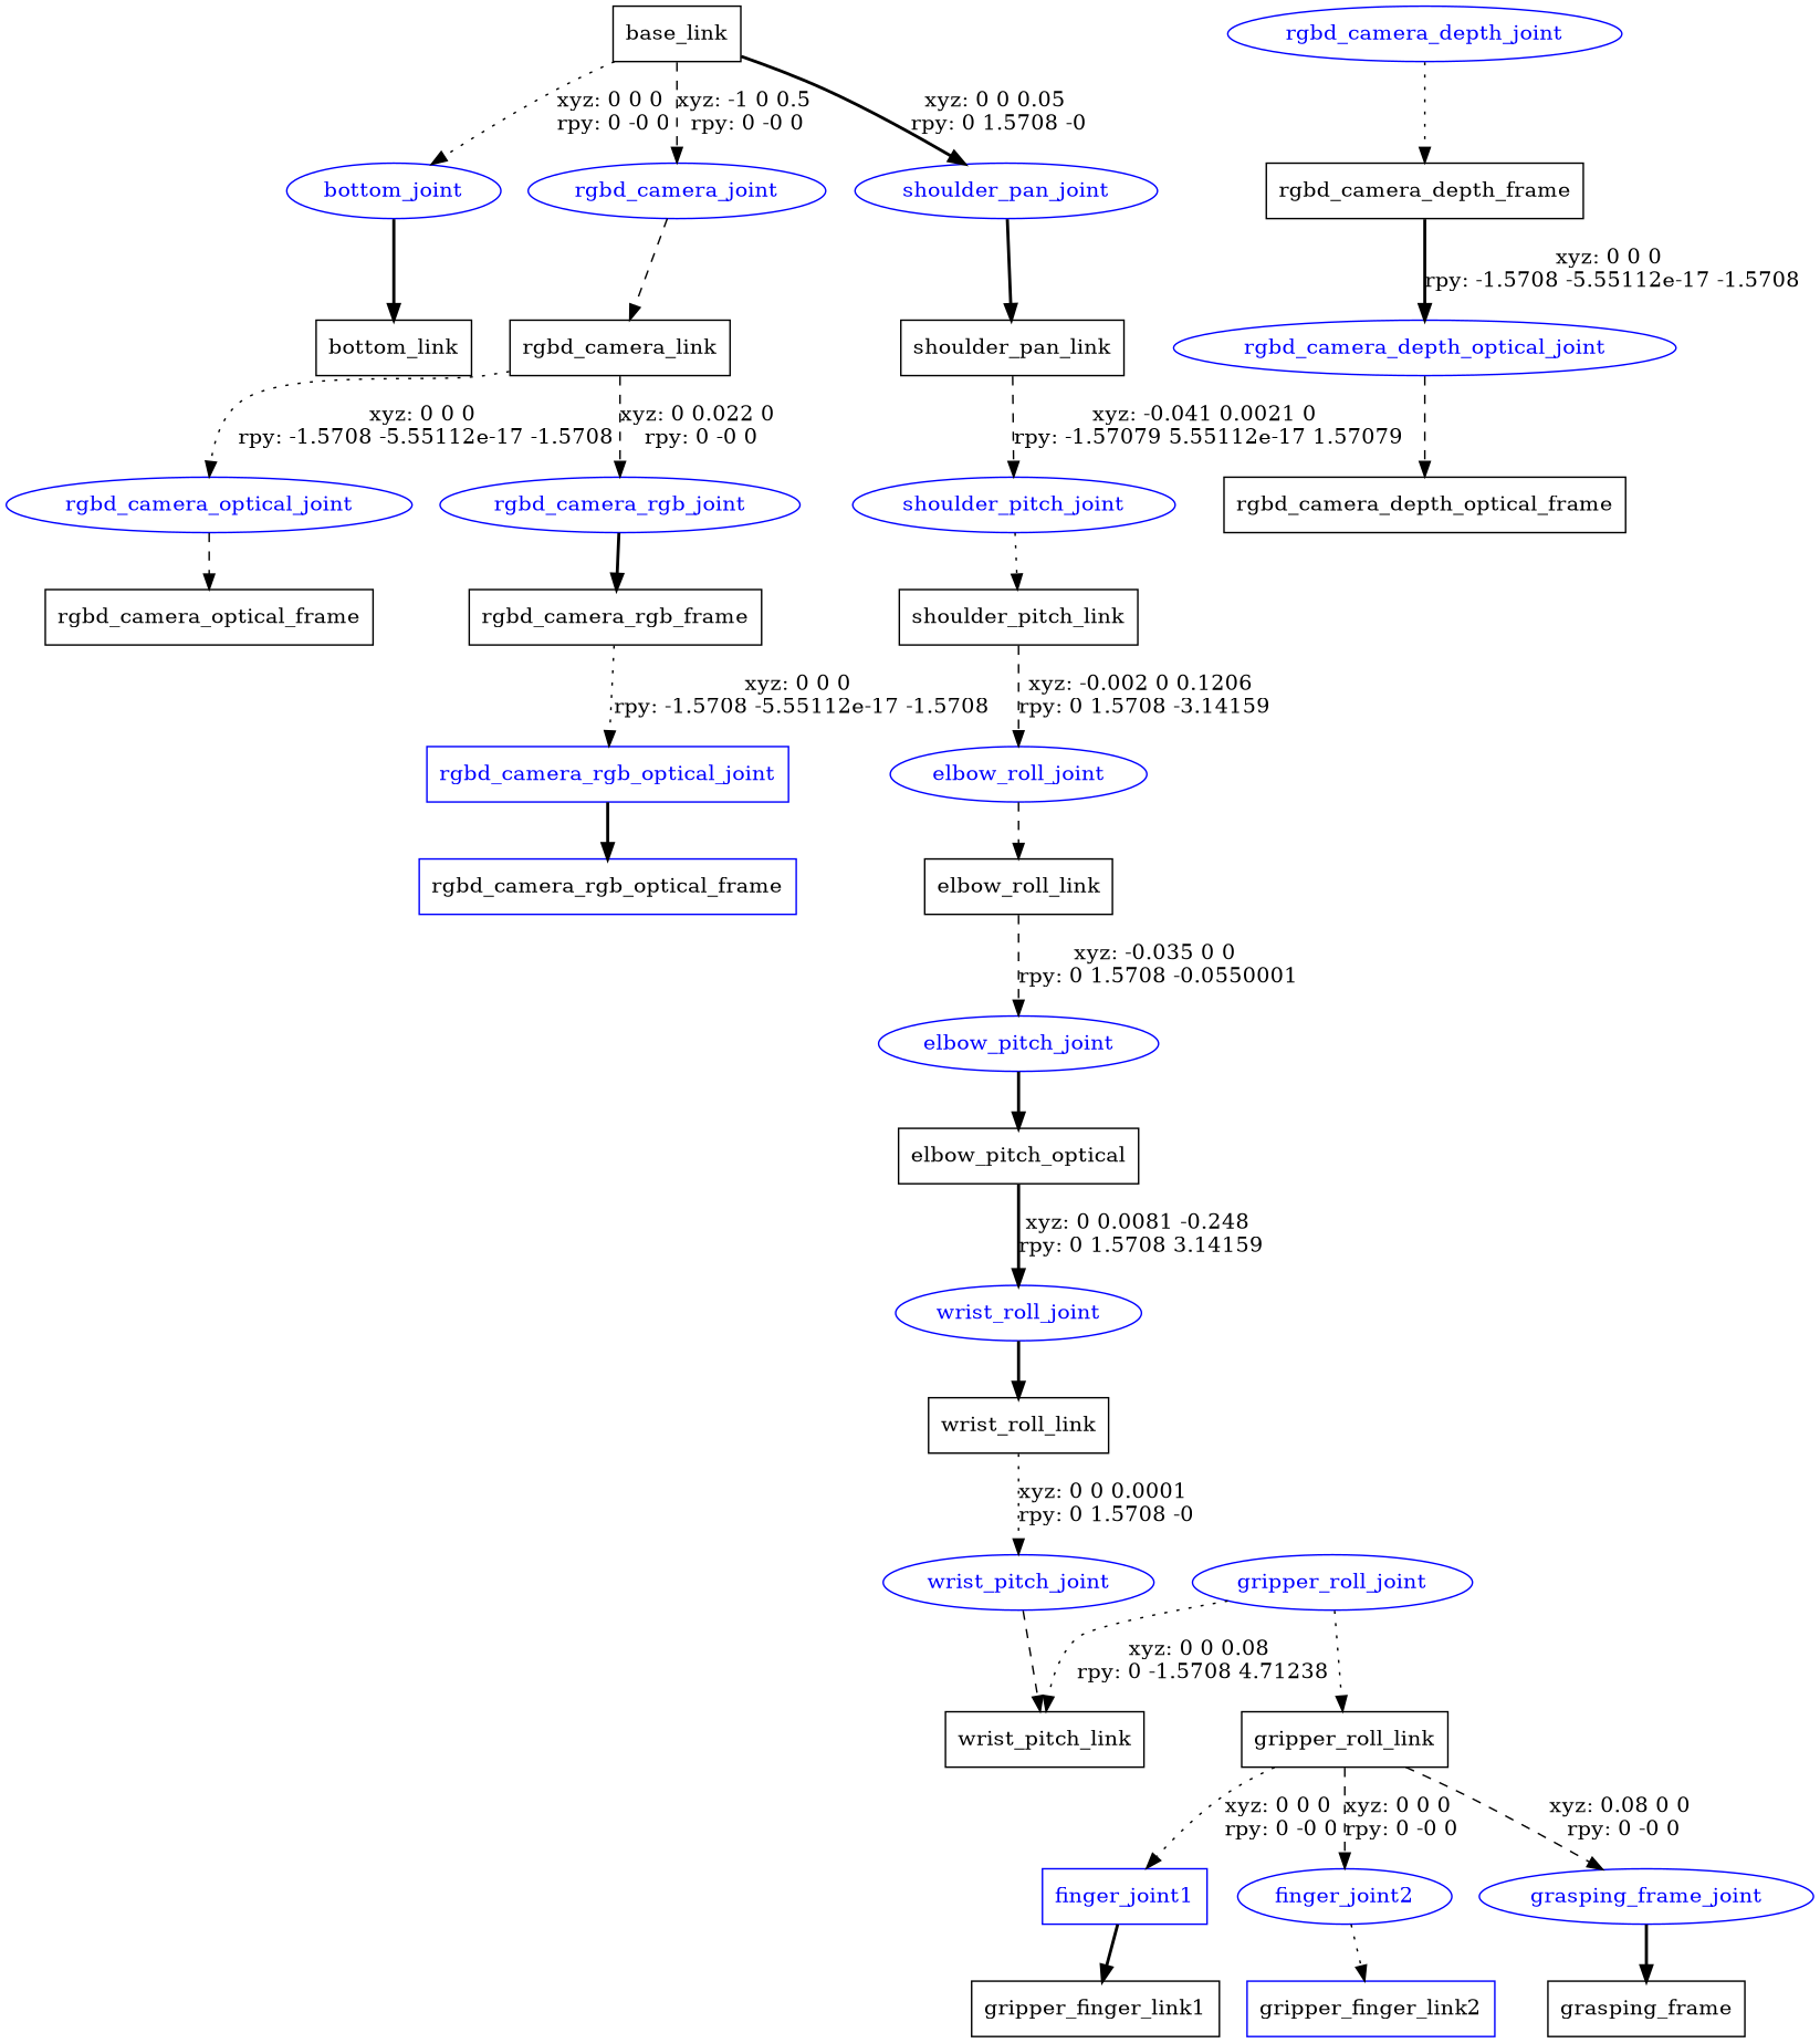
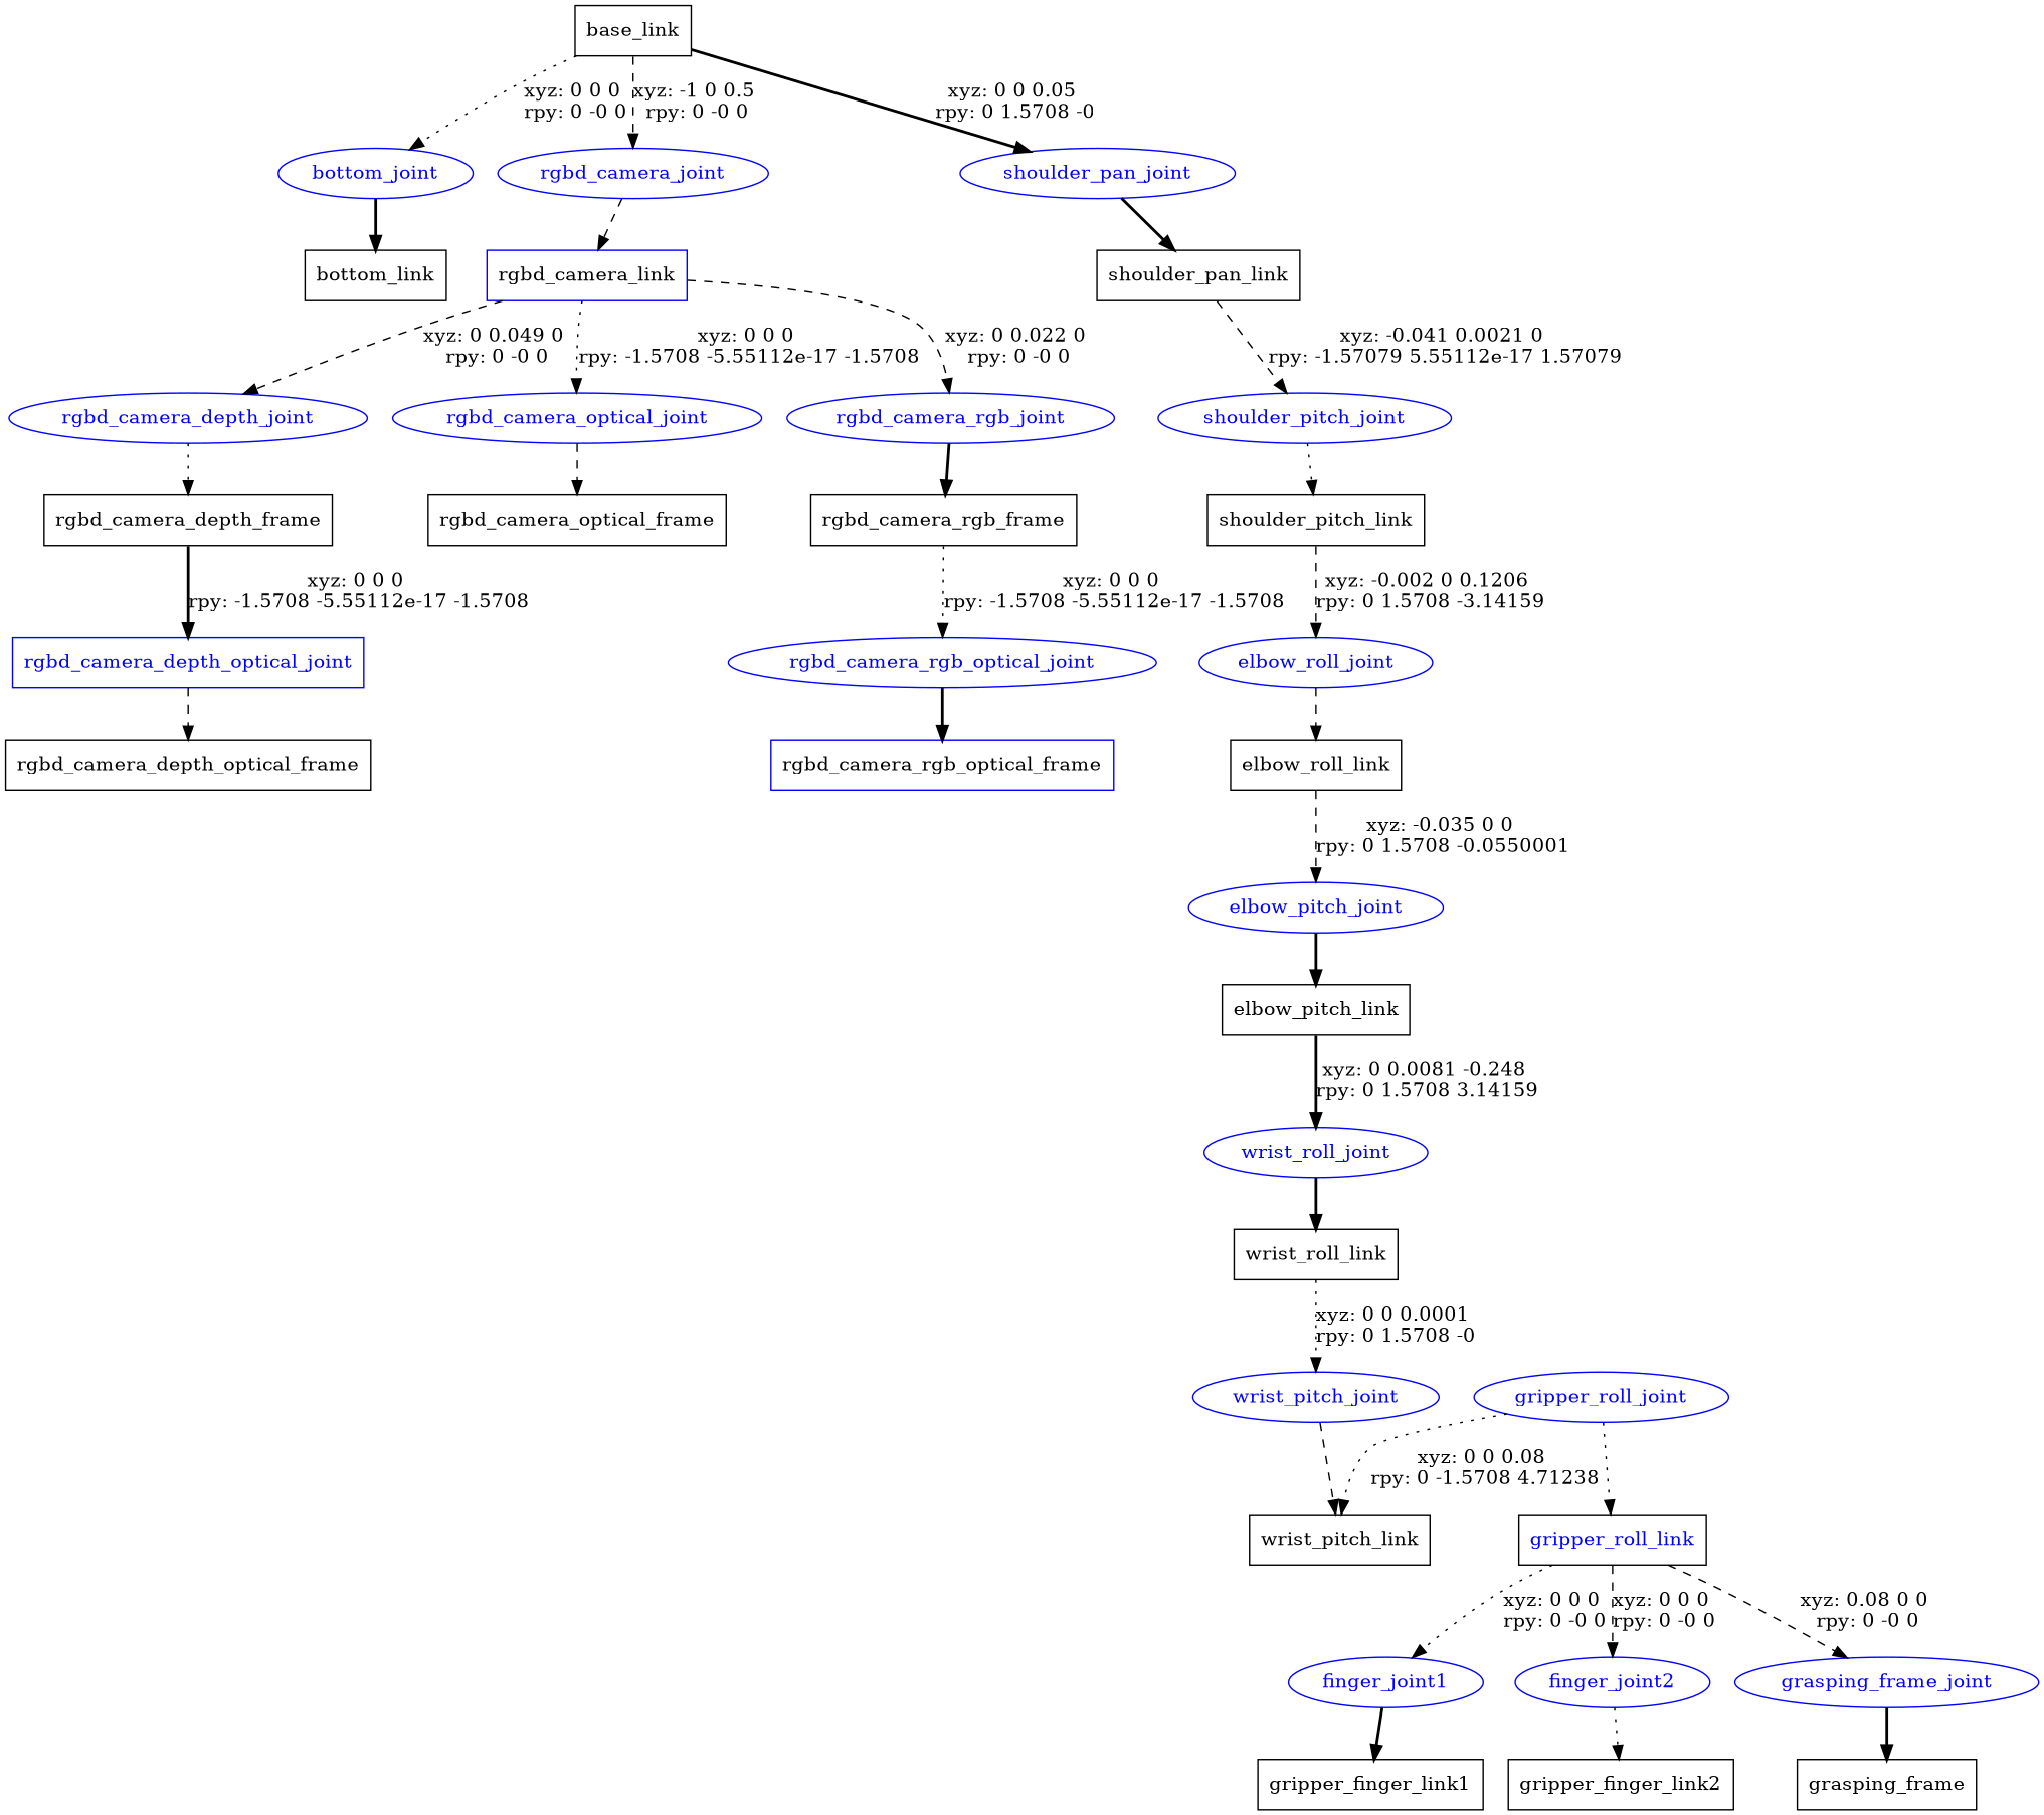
  digraph {
    node [shape=box color=blue]
    edge [style=dashed]
    n1 [label=base_link color=""]
    bottom_joint [fontcolor=blue shape=ellipse]
    rgbd_camera_joint [fontcolor=blue shape=ellipse]
    shoulder_pan_joint [fontcolor=blue shape=ellipse]
    n5 [label=bottom_link color=""]
-   n6 [label=rgbd_camera_link color=""]
+   n6 [label=rgbd_camera_link]
    n7 [label=shoulder_pan_link color=""]
    rgbd_camera_depth_joint [fontcolor=blue shape=ellipse]
    rgbd_camera_optical_joint [fontcolor=blue shape=ellipse]
    rgbd_camera_rgb_joint [fontcolor=blue shape=ellipse]
    n11 [label=rgbd_camera_depth_frame color=""]
    n12 [label=rgbd_camera_optical_frame color=""]
    n13 [label=rgbd_camera_rgb_frame color=""]
-   rgbd_camera_depth_optical_joint [fontcolor=blue shape=ellipse]
+   rgbd_camera_depth_optical_joint [fontcolor=blue]
    n15 [label=rgbd_camera_depth_optical_frame color=""]
-   rgbd_camera_rgb_optical_joint [fontcolor=blue]
+   rgbd_camera_rgb_optical_joint [fontcolor=blue shape=ellipse]
    n17 [label=rgbd_camera_rgb_optical_frame]
    shoulder_pitch_joint [fontcolor=blue shape=ellipse]
    n19 [label=shoulder_pitch_link color=""]
    elbow_roll_joint [fontcolor=blue shape=ellipse]
    n21 [label=elbow_roll_link color=""]
    elbow_pitch_joint [fontcolor=blue shape=ellipse]
-   n23 [label=elbow_pitch_optical color=""]
+   n23 [label=elbow_pitch_link color=""]
    wrist_roll_joint [fontcolor=blue shape=ellipse]
    n25 [label=wrist_roll_link color=""]
    wrist_pitch_joint [fontcolor=blue shape=ellipse]
    n27 [label=wrist_pitch_link color=""]
    gripper_roll_joint [fontcolor=blue shape=ellipse]
-   n29 [label=gripper_roll_link color=""]
-   finger_joint1 [fontcolor=blue]
+   n29 [label=gripper_roll_link fontcolor=blue color=""]
+   finger_joint1 [fontcolor=blue shape=ellipse]
    finger_joint2 [fontcolor=blue shape=ellipse]
    grasping_frame_joint [fontcolor=blue shape=ellipse]
    n33 [label=gripper_finger_link1 color=""]
-   n34 [label=gripper_finger_link2]
+   n34 [label=gripper_finger_link2 color=""]
    n35 [label=grasping_frame color=""]
    n1 -> bottom_joint [label="xyz: 0 0 0 \nrpy: 0 -0 0" style=dotted]
    n1 -> rgbd_camera_joint [label="xyz: -1 0 0.5 \nrpy: 0 -0 0"]
    n1 -> shoulder_pan_joint [label="xyz: 0 0 0.05 \nrpy: 0 1.5708 -0" style=bold]
    bottom_joint -> n5 [style=bold]
    rgbd_camera_joint -> n6
    shoulder_pan_joint -> n7 [style=bold]
+   n6 -> rgbd_camera_depth_joint [label="xyz: 0 0.049 0 \nrpy: 0 -0 0"]
    n6 -> rgbd_camera_optical_joint [label="xyz: 0 0 0 \nrpy: -1.5708 -5.55112e-17 -1.5708" style=dotted]
    n6 -> rgbd_camera_rgb_joint [label="xyz: 0 0.022 0 \nrpy: 0 -0 0"]
    n7 -> shoulder_pitch_joint [label="xyz: -0.041 0.0021 0 \nrpy: -1.57079 5.55112e-17 1.57079"]
    rgbd_camera_depth_joint -> n11 [style=dotted]
    rgbd_camera_optical_joint -> n12
    rgbd_camera_rgb_joint -> n13 [style=bold]
    n11 -> rgbd_camera_depth_optical_joint [label="xyz: 0 0 0 \nrpy: -1.5708 -5.55112e-17 -1.5708" style=bold]
    n13 -> rgbd_camera_rgb_optical_joint [label="xyz: 0 0 0 \nrpy: -1.5708 -5.55112e-17 -1.5708" style=dotted]
    rgbd_camera_depth_optical_joint -> n15
    rgbd_camera_rgb_optical_joint -> n17 [style=bold]
    shoulder_pitch_joint -> n19 [style=dotted]
    n19 -> elbow_roll_joint [label="xyz: -0.002 0 0.1206 \nrpy: 0 1.5708 -3.14159"]
    elbow_roll_joint -> n21
    n21 -> elbow_pitch_joint [label="xyz: -0.035 0 0 \nrpy: 0 1.5708 -0.0550001"]
    elbow_pitch_joint -> n23 [style=bold]
    n23 -> wrist_roll_joint [label="xyz: 0 0.0081 -0.248 \nrpy: 0 1.5708 3.14159" style=bold]
    wrist_roll_joint -> n25 [style=bold]
    n25 -> wrist_pitch_joint [label="xyz: 0 0 0.0001 \nrpy: 0 1.5708 -0" style=dotted]
    wrist_pitch_joint -> n27
    gripper_roll_joint -> n27 [label="xyz: 0 0 0.08 \nrpy: 0 -1.5708 4.71238" style=dotted]
    gripper_roll_joint -> n29 [style=dotted]
    n29 -> finger_joint1 [label="xyz: 0 0 0 \nrpy: 0 -0 0" style=dotted]
    n29 -> finger_joint2 [label="xyz: 0 0 0 \nrpy: 0 -0 0"]
    n29 -> grasping_frame_joint [label="xyz: 0.08 0 0 \nrpy: 0 -0 0"]
    finger_joint1 -> n33 [style=bold]
    finger_joint2 -> n34 [style=dotted]
    grasping_frame_joint -> n35 [style=bold]
  }
